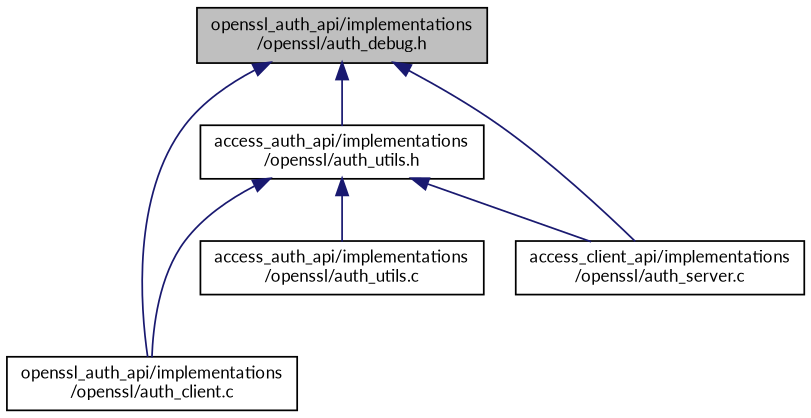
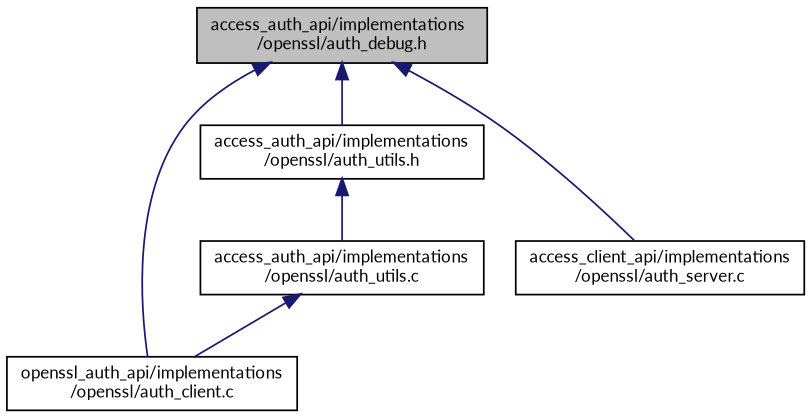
  digraph {
    fontname=Lato
    node [color=black fillcolor=white fontname=Lato fontsize=10 shape=record style=filled]
    edge [color=midnightblue dir=back fontname=Lato fontsize=10 labelfontname=Helvetica labelfontsize=10 style=solid]
-   n1 [fillcolor=grey75 fontcolor=black height=0.2 label="openssl_auth_api/implementations\l/openssl/auth_debug.h" width=0.4]
+   n1 [fillcolor=grey75 fontcolor=black height=0.2 label="access_auth_api/implementations\l/openssl/auth_debug.h" width=0.4]
    n2 [height=0.2 label="openssl_auth_api/implementations\l/openssl/auth_client.c" width=0.4]
    n3 [height=0.2 label="access_auth_api/implementations\l/openssl/auth_utils.h" width=0.4]
    n4 [height=0.2 label="access_client_api/implementations\l/openssl/auth_server.c" width=0.4]
    n5 [height=0.2 label="access_auth_api/implementations\l/openssl/auth_utils.c" width=0.4]
    n1 -> n2
    n1 -> n3
    n1 -> n4
-   n3 -> n2
-   n3 -> n4
+   n5 -> n2
    n3 -> n5
  }
